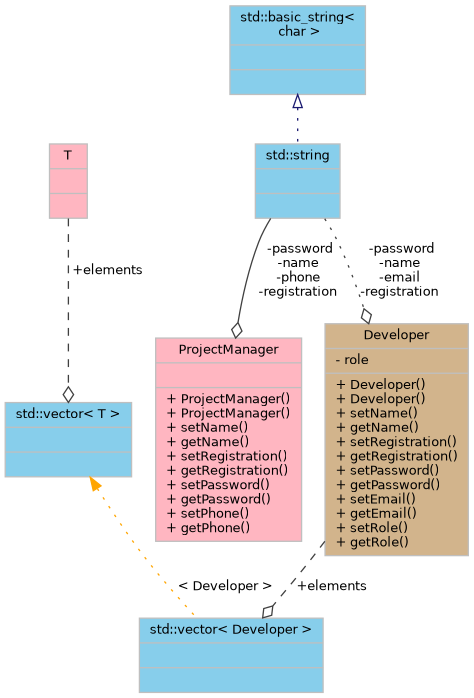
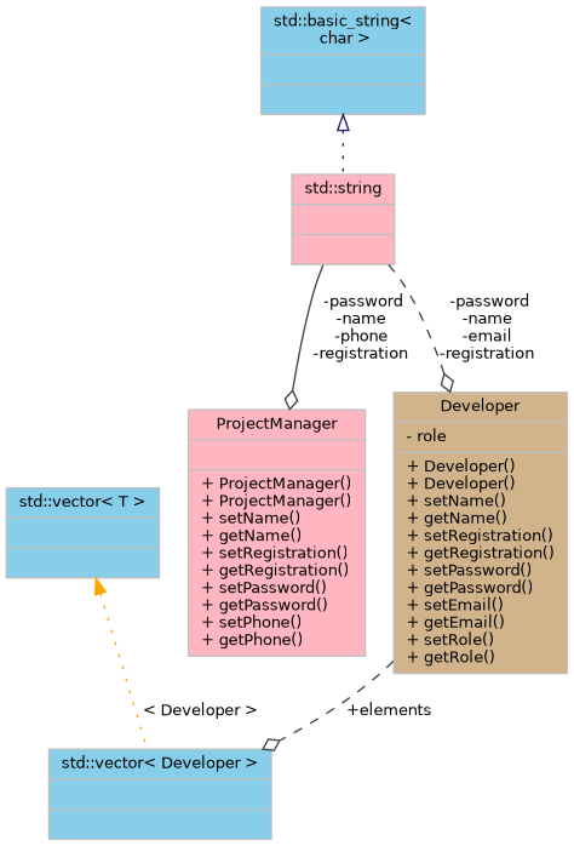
  digraph {
    node [color=grey75 fillcolor=skyblue fontname=Helvetica fontsize=10 shape=record style=filled]
    edge [arrowhead=odiamond color=grey25 fontname=Helvetica fontsize=10 labelfontname=Helvetica labelfontsize=10 style=dotted]
    n1 [fillcolor=lightpink height=0.2 label="{ProjectManager\n||+ ProjectManager()\l+ ProjectManager()\l+ setName()\l+ getName()\l+ setRegistration()\l+ getRegistration()\l+ setPassword()\l+ getPassword()\l+ setPhone()\l+ getPhone()\l}" width=0.4]
-   n2 [height=0.2 label="{std::string\n||}" width=0.4]
+   n2 [fillcolor=lightpink height=0.2 label="{std::string\n||}" width=0.4]
    n3 [fillcolor=tan height=0.2 label="{Developer\n|- role\l|+ Developer()\l+ Developer()\l+ setName()\l+ getName()\l+ setRegistration()\l+ getRegistration()\l+ setPassword()\l+ getPassword()\l+ setEmail()\l+ getEmail()\l+ setRole()\l+ getRole()\l}" width=0.4]
    n4 [height=0.2 label="{std::vector\< Developer \>\n||}" width=0.4]
    n5 [height=0.2 label="{std::basic_string\<\l char \>\n||}" width=0.4]
    n6 [height=0.2 label="{std::vector\< T \>\n||}" width=0.4]
-   n7 [fillcolor=lightpink height=0.2 label="{T\n||}" width=0.4]
    n2 -> n1 [label=" -password\n-name\n-phone\n-registration" style=solid]
-   n2 -> n3 [label=" -password\n-name\n-email\n-registration"]
+   n2 -> n3 [label=" -password\n-name\n-email\n-registration" style=dashed]
    n3 -> n4 [label=" +elements" style=dashed]
    n5 -> n2 [arrowtail=onormal color=midnightblue dir=back arrowhead=""]
    n6 -> n4 [color=orange dir=back label=" \< Developer \>" arrowhead=""]
-   n7 -> n6 [label=" +elements" style=dashed]
  }
